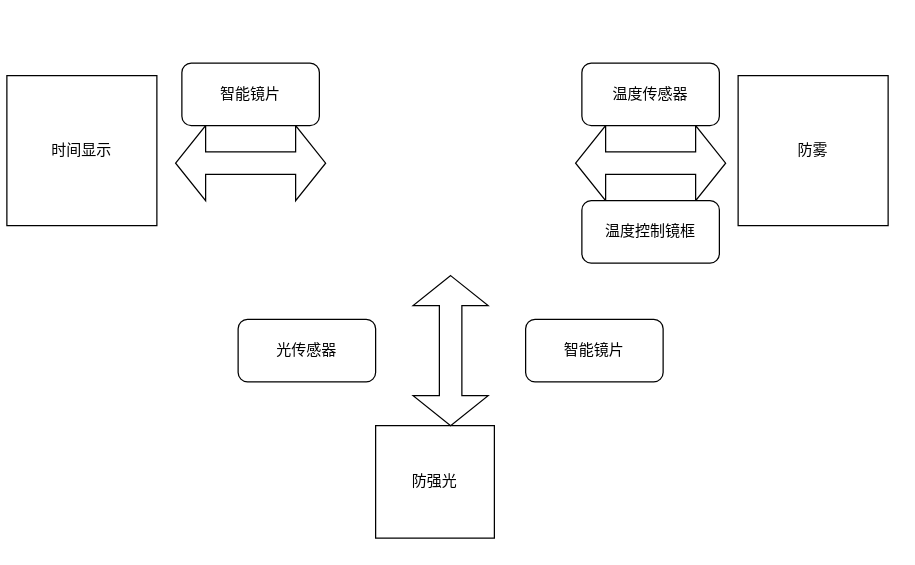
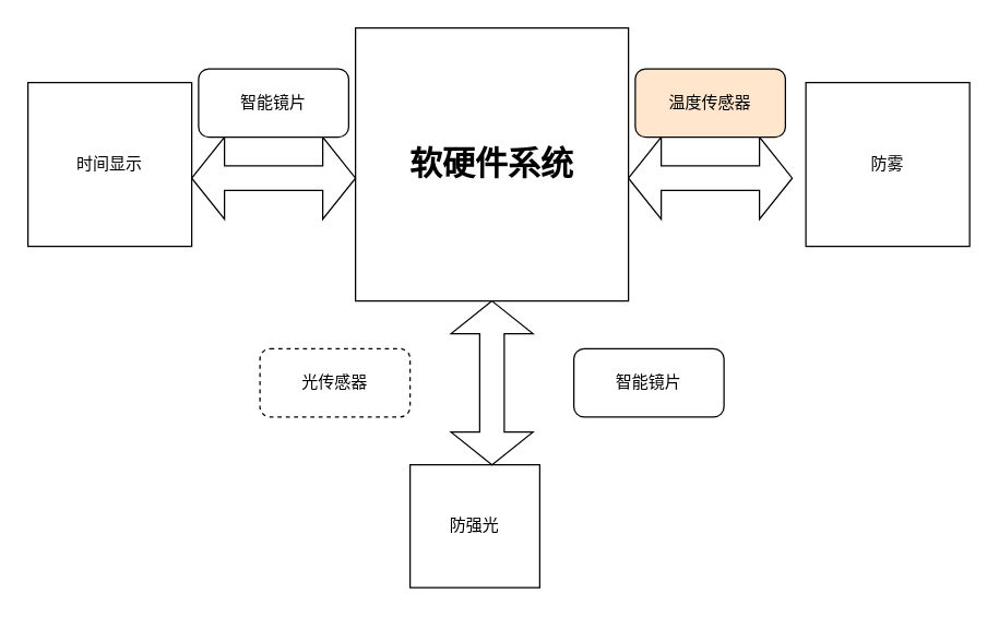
  <mxCell id="0" />
  <mxCell id="1" parent="0" />
- <mxCell id="3" value="时间显示" style="whiteSpace=wrap;html=1;aspect=fixed;" vertex="1" parent="1"><mxGeometry x="5" y="60" width="120" height="120" as="geometry" /></mxCell>
+ <mxCell id="2" value="&lt;h1&gt;软硬件系统&lt;/h1&gt;" style="whiteSpace=wrap;html=1;aspect=fixed;" vertex="1" parent="1"><mxGeometry x="260" y="20" width="200" height="200" as="geometry" /></mxCell>
+ <mxCell id="3" value="时间显示" style="whiteSpace=wrap;html=1;aspect=fixed;" vertex="1" parent="1"><mxGeometry x="20" y="60" width="120" height="120" as="geometry" /></mxCell>
  <mxCell id="4" value="防强光" style="whiteSpace=wrap;html=1;aspect=fixed;" vertex="1" parent="1"><mxGeometry x="300" y="340" width="95" height="90" as="geometry" /></mxCell>
  <mxCell id="5" value="防雾" style="whiteSpace=wrap;html=1;aspect=fixed;" vertex="1" parent="1"><mxGeometry x="590" y="60" width="120" height="120" as="geometry" /></mxCell>
  <mxCell id="6" value="" style="shape=doubleArrow;whiteSpace=wrap;html=1;" vertex="1" parent="1"><mxGeometry x="140" y="100" width="120" height="60" as="geometry" /></mxCell>
  <mxCell id="7" value="" style="shape=doubleArrow;whiteSpace=wrap;html=1;rotation=90;" vertex="1" parent="1"><mxGeometry x="300" y="250" width="120" height="60" as="geometry" /></mxCell>
  <mxCell id="8" value="" style="shape=doubleArrow;whiteSpace=wrap;html=1;" vertex="1" parent="1"><mxGeometry x="460" y="100" width="120" height="60" as="geometry" /></mxCell>
  <mxCell id="9" value="智能镜片" style="rounded=1;whiteSpace=wrap;html=1;" vertex="1" parent="1"><mxGeometry x="145" y="50" width="110" height="50" as="geometry" /></mxCell>
  <mxCell id="10" value="智能镜片" style="rounded=1;whiteSpace=wrap;html=1;" vertex="1" parent="1"><mxGeometry x="420" y="255" width="110" height="50" as="geometry" /></mxCell>
- <mxCell id="11" value="温度传感器" style="rounded=1;whiteSpace=wrap;html=1;" vertex="1" parent="1"><mxGeometry x="465" y="50" width="110" height="50" as="geometry" /></mxCell>
- <mxCell id="12" value="光传感器" style="rounded=1;whiteSpace=wrap;html=1;" vertex="1" parent="1"><mxGeometry x="190" y="255" width="110" height="50" as="geometry" /></mxCell>
- <mxCell id="13" value="温度控制镜框" style="rounded=1;whiteSpace=wrap;html=1;" vertex="1" parent="1"><mxGeometry x="465" y="160" width="110" height="50" as="geometry" /></mxCell>
+ <mxCell id="11" value="温度传感器" style="rounded=1;whiteSpace=wrap;html=1;fillColor=#ffe6cc;" vertex="1" parent="1"><mxGeometry x="465" y="50" width="110" height="50" as="geometry" /></mxCell>
+ <mxCell id="12" value="光传感器" style="rounded=1;whiteSpace=wrap;html=1;dashed=1;" vertex="1" parent="1"><mxGeometry x="190" y="255" width="110" height="50" as="geometry" /></mxCell>
